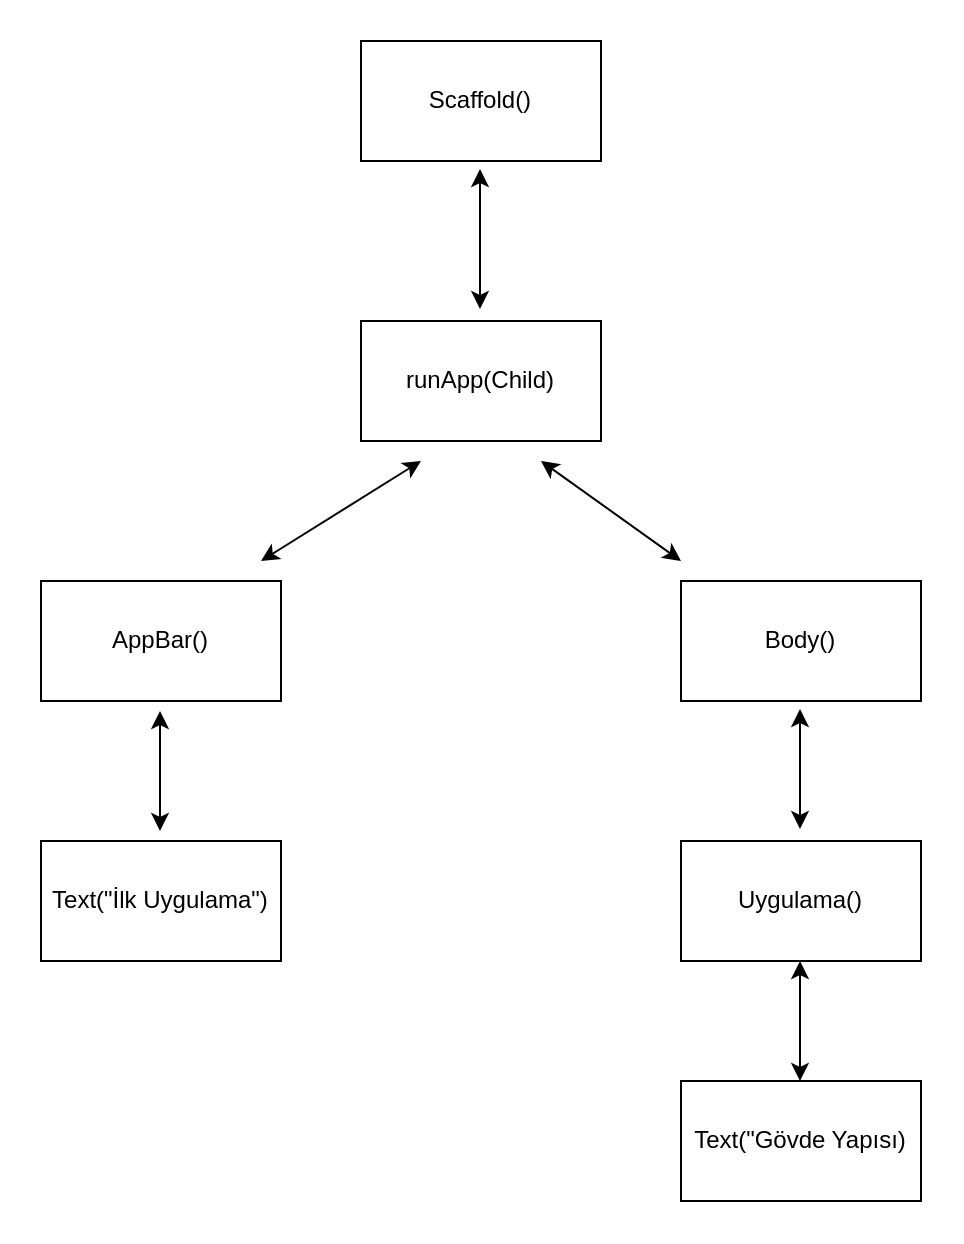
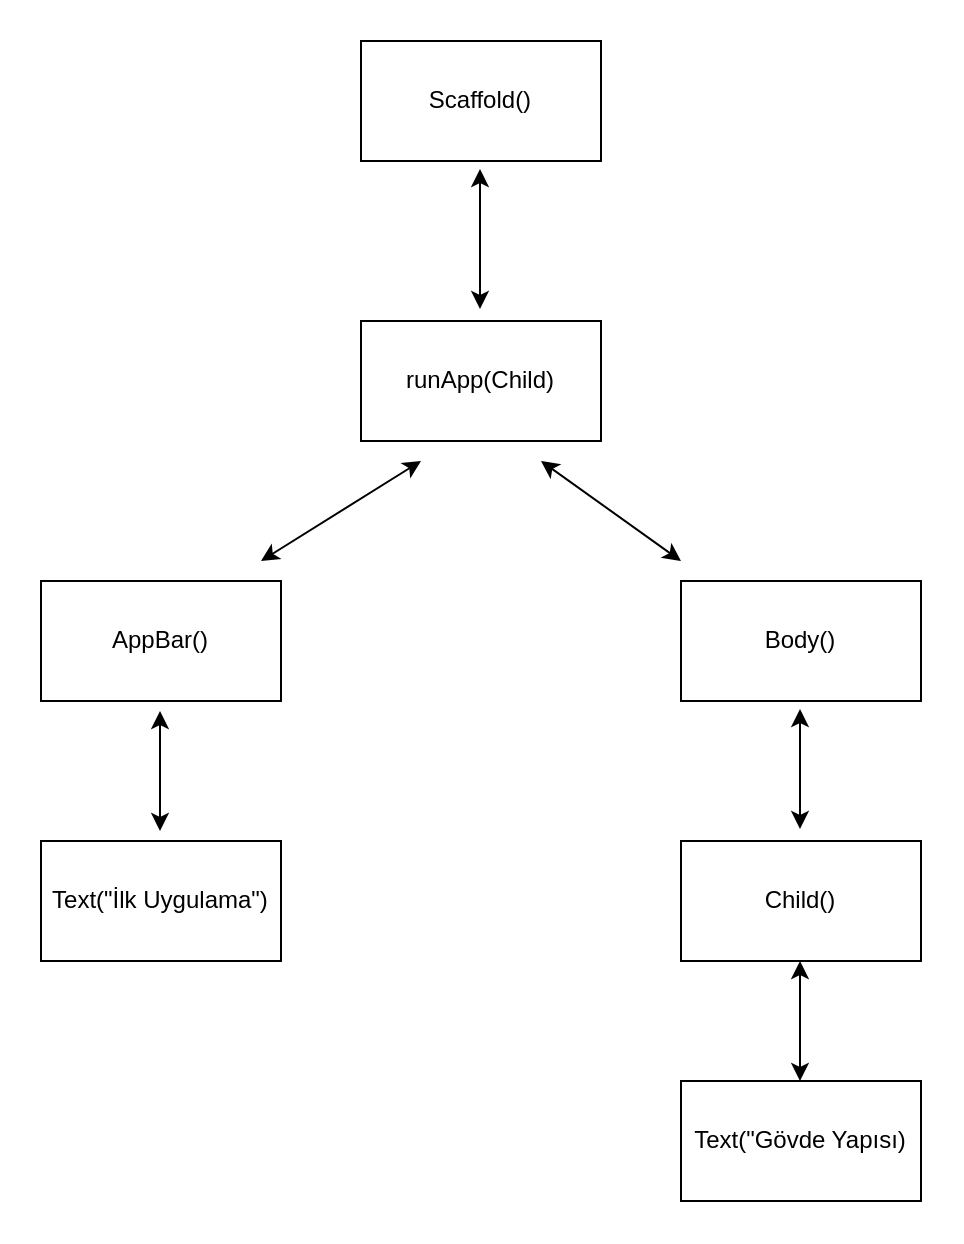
  <mxCell id="0" />
  <mxCell id="1" parent="0" />
  <mxCell id="2" value="Scaffold()" style="rounded=0;whiteSpace=wrap;html=1;" vertex="1" parent="1"><mxGeometry x="180" y="20" width="120" height="60" as="geometry" /></mxCell>
  <mxCell id="3" value="runApp(Child)" style="rounded=0;whiteSpace=wrap;html=1;" vertex="1" parent="1"><mxGeometry x="180" y="160" width="120" height="60" as="geometry" /></mxCell>
  <mxCell id="4" value="AppBar()" style="rounded=0;whiteSpace=wrap;html=1;" vertex="1" parent="1"><mxGeometry x="20" y="290" width="120" height="60" as="geometry" /></mxCell>
  <mxCell id="5" value="" style="endArrow=classic;startArrow=classic;html=1;" edge="1" parent="1"><mxGeometry width="50" height="50" relative="1" as="geometry"><mxPoint x="130" y="280" as="sourcePoint" /><mxPoint x="210" y="230" as="targetPoint" /></mxGeometry></mxCell>
  <mxCell id="6" value="Text(&quot;İlk Uygulama&quot;)" style="rounded=0;whiteSpace=wrap;html=1;" vertex="1" parent="1"><mxGeometry x="20" y="420" width="120" height="60" as="geometry" /></mxCell>
  <mxCell id="7" value="" style="endArrow=classic;startArrow=classic;html=1;" edge="1" parent="1"><mxGeometry width="50" height="50" relative="1" as="geometry"><mxPoint x="79.5" y="415" as="sourcePoint" /><mxPoint x="79.5" y="355" as="targetPoint" /></mxGeometry></mxCell>
  <mxCell id="8" value="" style="endArrow=classic;startArrow=classic;html=1;" edge="1" parent="1"><mxGeometry width="50" height="50" relative="1" as="geometry"><mxPoint x="239.5" y="154" as="sourcePoint" /><mxPoint x="239.5" y="84" as="targetPoint" /></mxGeometry></mxCell>
  <mxCell id="9" value="Body()" style="rounded=0;whiteSpace=wrap;html=1;" vertex="1" parent="1"><mxGeometry x="340" y="290" width="120" height="60" as="geometry" /></mxCell>
- <mxCell id="10" value="Uygulama()" style="rounded=0;whiteSpace=wrap;html=1;" vertex="1" parent="1"><mxGeometry x="340" y="420" width="120" height="60" as="geometry" /></mxCell>
+ <mxCell id="10" value="Child()" style="rounded=0;whiteSpace=wrap;html=1;" vertex="1" parent="1"><mxGeometry x="340" y="420" width="120" height="60" as="geometry" /></mxCell>
  <mxCell id="11" value="Text(&quot;Gövde Yapısı)" style="rounded=0;whiteSpace=wrap;html=1;" vertex="1" parent="1"><mxGeometry x="340" y="540" width="120" height="60" as="geometry" /></mxCell>
  <mxCell id="12" value="" style="endArrow=classic;startArrow=classic;html=1;" edge="1" parent="1"><mxGeometry width="50" height="50" relative="1" as="geometry"><mxPoint x="340" y="280" as="sourcePoint" /><mxPoint x="270" y="230" as="targetPoint" /></mxGeometry></mxCell>
  <mxCell id="13" value="" style="endArrow=classic;startArrow=classic;html=1;" edge="1" parent="1"><mxGeometry width="50" height="50" relative="1" as="geometry"><mxPoint x="399.5" y="414" as="sourcePoint" /><mxPoint x="399.5" y="354" as="targetPoint" /></mxGeometry></mxCell>
  <mxCell id="14" value="" style="endArrow=classic;startArrow=classic;html=1;" edge="1" parent="1"><mxGeometry width="50" height="50" relative="1" as="geometry"><mxPoint x="399.5" y="540" as="sourcePoint" /><mxPoint x="399.5" y="480" as="targetPoint" /></mxGeometry></mxCell>
